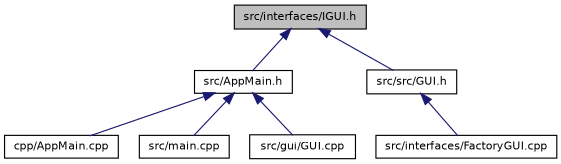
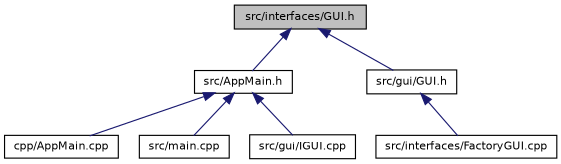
  digraph {
    node [color=black fillcolor=white fontname=Helvetica fontsize=10 shape=record style=filled]
    edge [color=midnightblue dir=back fontname=Helvetica fontsize=10 labelfontname=Helvetica labelfontsize=10 style=solid]
-   n1 [fillcolor=grey75 fontcolor=black height=0.2 label="src/interfaces/IGUI.h" width=0.4]
+   n1 [fillcolor=grey75 fontcolor=black height=0.2 label="src/interfaces/GUI.h" width=0.4]
    n2 [height=0.2 label="src/AppMain.h" width=0.4]
-   n3 [height=0.2 label="src/src/GUI.h" width=0.4]
+   n3 [height=0.2 label="src/gui/GUI.h" width=0.4]
    n4 [height=0.2 label="cpp/AppMain.cpp" width=0.4]
    n5 [height=0.2 label="src/main.cpp" width=0.4]
-   n6 [height=0.2 label="src/gui/GUI.cpp" width=0.4]
+   n6 [height=0.2 label="src/gui/IGUI.cpp" width=0.4]
    n7 [height=0.2 label="src/interfaces/FactoryGUI.cpp" width=0.4]
    n1 -> n2
    n1 -> n3
    n2 -> n4
    n2 -> n5
    n2 -> n6
    n3 -> n7
  }
